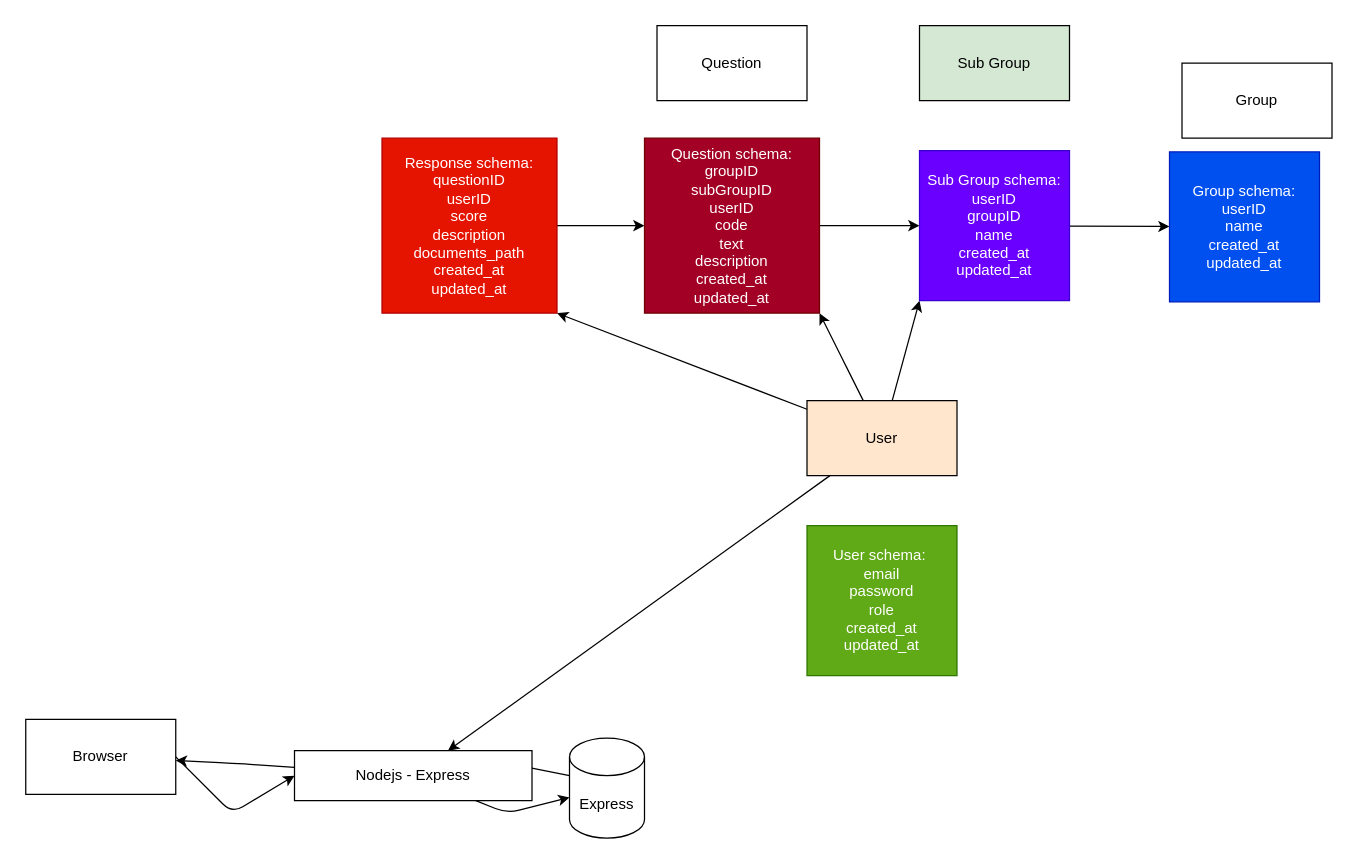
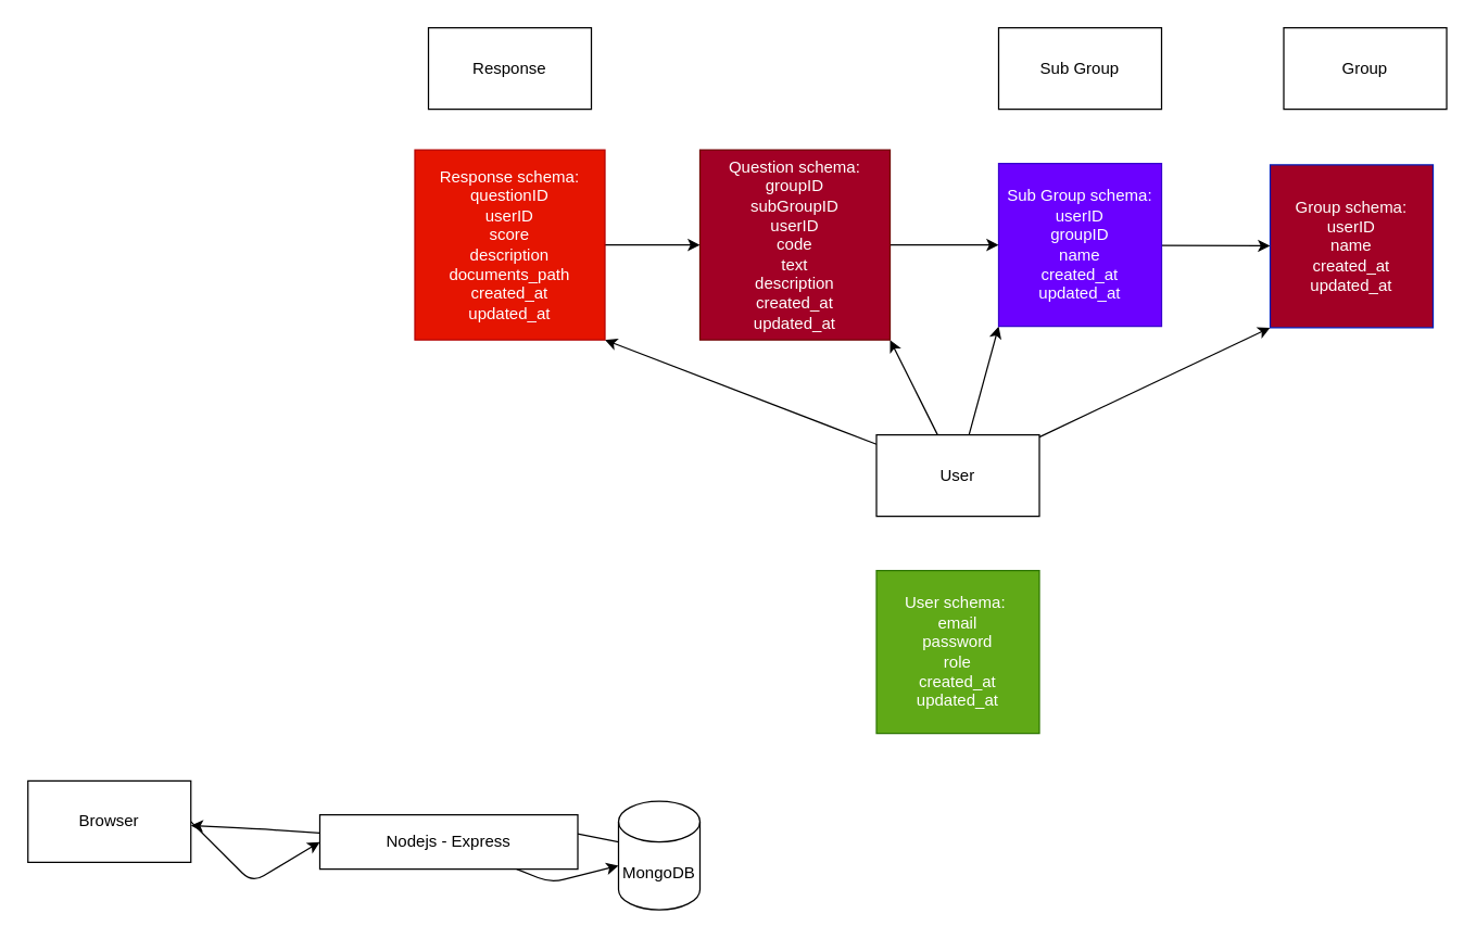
  <mxCell id="0" />
  <mxCell id="1" parent="0" />
  <mxCell id="2" style="edgeStyle=none;html=1;entryX=1;entryY=0.25;entryDx=0;entryDy=0;" parent="1" target="6" edge="1"><mxGeometry relative="1" as="geometry"><mxPoint x="455" y="620" as="sourcePoint" /><Array as="points"><mxPoint x="405" y="610" /></Array></mxGeometry></mxCell>
- <mxCell id="3" value="Express" style="shape=cylinder3;whiteSpace=wrap;html=1;boundedLbl=1;backgroundOutline=1;size=15;" parent="1" vertex="1"><mxGeometry x="455" y="590" width="60" height="80" as="geometry" /></mxCell>
+ <mxCell id="3" value="MongoDB" style="shape=cylinder3;whiteSpace=wrap;html=1;boundedLbl=1;backgroundOutline=1;size=15;" parent="1" vertex="1"><mxGeometry x="455" y="590" width="60" height="80" as="geometry" /></mxCell>
  <mxCell id="4" style="edgeStyle=none;html=1;" parent="1" source="6" target="3" edge="1"><mxGeometry relative="1" as="geometry"><Array as="points"><mxPoint x="405" y="650" /></Array></mxGeometry></mxCell>
  <mxCell id="5" style="edgeStyle=none;html=1;" parent="1" source="6" target="8" edge="1"><mxGeometry relative="1" as="geometry"><Array as="points"><mxPoint x="185" y="610" /></Array></mxGeometry></mxCell>
  <mxCell id="6" value="Nodejs - Express" style="rounded=0;whiteSpace=wrap;html=1;" parent="1" vertex="1"><mxGeometry x="235" y="600" width="190" height="40" as="geometry" /></mxCell>
  <mxCell id="7" style="edgeStyle=none;html=1;exitX=1;exitY=0.5;exitDx=0;exitDy=0;entryX=0;entryY=0.5;entryDx=0;entryDy=0;" parent="1" source="8" target="6" edge="1"><mxGeometry relative="1" as="geometry"><Array as="points"><mxPoint x="185" y="650" /></Array></mxGeometry></mxCell>
  <mxCell id="8" value="Browser" style="rounded=0;whiteSpace=wrap;html=1;" parent="1" vertex="1"><mxGeometry x="20" y="575" width="120" height="60" as="geometry" /></mxCell>
- <mxCell id="9" value="Group" style="rounded=0;whiteSpace=wrap;html=1;" parent="1" vertex="1"><mxGeometry x="945" y="50" width="120" height="60" as="geometry" /></mxCell>
- <mxCell id="10" value="Sub Group" style="rounded=0;whiteSpace=wrap;html=1;fillColor=#d5e8d4;" parent="1" vertex="1"><mxGeometry x="735" y="20" width="120" height="60" as="geometry" /></mxCell>
- <mxCell id="11" value="Question" style="rounded=0;whiteSpace=wrap;html=1;" parent="1" vertex="1"><mxGeometry x="525" y="20" width="120" height="60" as="geometry" /></mxCell>
- <mxCell id="13" style="edgeStyle=none;html=1;" parent="1" source="17" target="6" edge="1"><mxGeometry relative="1" as="geometry" /></mxCell>
+ <mxCell id="9" value="Group" style="rounded=0;whiteSpace=wrap;html=1;" parent="1" vertex="1"><mxGeometry x="945" y="20" width="120" height="60" as="geometry" /></mxCell>
+ <mxCell id="10" value="Sub Group" style="rounded=0;whiteSpace=wrap;html=1;" parent="1" vertex="1"><mxGeometry x="735" y="20" width="120" height="60" as="geometry" /></mxCell>
+ <mxCell id="12" value="Response" style="rounded=0;whiteSpace=wrap;html=1;" parent="1" vertex="1"><mxGeometry x="315" y="20" width="120" height="60" as="geometry" /></mxCell>
+ <mxCell id="13" style="edgeStyle=none;html=1;entryX=0;entryY=1;entryDx=0;entryDy=0;" parent="1" source="17" target="19" edge="1"><mxGeometry relative="1" as="geometry" /></mxCell>
  <mxCell id="14" style="edgeStyle=none;html=1;entryX=0;entryY=1;entryDx=0;entryDy=0;" parent="1" source="17" target="21" edge="1"><mxGeometry relative="1" as="geometry" /></mxCell>
  <mxCell id="15" style="edgeStyle=none;html=1;entryX=1;entryY=1;entryDx=0;entryDy=0;" parent="1" source="17" target="23" edge="1"><mxGeometry relative="1" as="geometry" /></mxCell>
  <mxCell id="16" style="edgeStyle=none;html=1;entryX=1;entryY=1;entryDx=0;entryDy=0;" parent="1" source="17" target="25" edge="1"><mxGeometry relative="1" as="geometry" /></mxCell>
- <mxCell id="17" value="User" style="rounded=0;whiteSpace=wrap;html=1;fillColor=#ffe6cc;" parent="1" vertex="1"><mxGeometry x="645" y="320" width="120" height="60" as="geometry" /></mxCell>
+ <mxCell id="17" value="User" style="rounded=0;whiteSpace=wrap;html=1;" parent="1" vertex="1"><mxGeometry x="645" y="320" width="120" height="60" as="geometry" /></mxCell>
  <mxCell id="18" value="User schema:&amp;nbsp;&lt;br&gt;email&lt;br&gt;password&lt;br&gt;role&lt;br&gt;created_at&lt;br&gt;updated_at" style="whiteSpace=wrap;html=1;aspect=fixed;fillColor=#60a917;fontColor=#ffffff;strokeColor=#2D7600;" parent="1" vertex="1"><mxGeometry x="645" y="420" width="120" height="120" as="geometry" /></mxCell>
- <mxCell id="19" value="Group schema:&lt;br&gt;userID&lt;br&gt;name&lt;br&gt;created_at&lt;br&gt;updated_at" style="whiteSpace=wrap;html=1;aspect=fixed;fillColor=#0050ef;fontColor=#ffffff;strokeColor=#001DBC;" parent="1" vertex="1"><mxGeometry x="935" y="121" width="120" height="120" as="geometry" /></mxCell>
+ <mxCell id="19" value="Group schema:&lt;br&gt;userID&lt;br&gt;name&lt;br&gt;created_at&lt;br&gt;updated_at" style="whiteSpace=wrap;html=1;aspect=fixed;fillColor=#a20025;fontColor=#ffffff;strokeColor=#001DBC;" parent="1" vertex="1"><mxGeometry x="935" y="121" width="120" height="120" as="geometry" /></mxCell>
  <mxCell id="20" style="edgeStyle=none;html=1;" parent="1" source="21" target="19" edge="1"><mxGeometry relative="1" as="geometry" /></mxCell>
  <mxCell id="21" value="Sub Group schema:&lt;br&gt;userID&lt;br&gt;groupID&lt;br&gt;name&lt;br&gt;created_at&lt;br&gt;updated_at" style="whiteSpace=wrap;html=1;aspect=fixed;fillColor=#6a00ff;fontColor=#ffffff;strokeColor=#3700CC;" parent="1" vertex="1"><mxGeometry x="735" y="120" width="120" height="120" as="geometry" /></mxCell>
  <mxCell id="22" style="edgeStyle=none;html=1;exitX=1;exitY=0.5;exitDx=0;exitDy=0;entryX=0;entryY=0.5;entryDx=0;entryDy=0;" parent="1" source="23" target="21" edge="1"><mxGeometry relative="1" as="geometry" /></mxCell>
  <mxCell id="23" value="Question schema:&lt;br&gt;groupID&lt;br&gt;subGroupID&lt;br&gt;userID&lt;br&gt;code&lt;br&gt;text&lt;br&gt;description&lt;br&gt;created_at&lt;br&gt;updated_at" style="whiteSpace=wrap;html=1;aspect=fixed;fillColor=#a20025;fontColor=#ffffff;strokeColor=#6F0000;" parent="1" vertex="1"><mxGeometry x="515" y="110" width="140" height="140" as="geometry" /></mxCell>
  <mxCell id="24" style="edgeStyle=none;html=1;" parent="1" source="25" target="23" edge="1"><mxGeometry relative="1" as="geometry" /></mxCell>
  <mxCell id="25" value="Response schema:&lt;br&gt;questionID&lt;br&gt;userID&lt;br&gt;score&lt;br&gt;description&lt;br&gt;documents_path&lt;br&gt;created_at&lt;br&gt;updated_at" style="whiteSpace=wrap;html=1;aspect=fixed;fillColor=#e51400;fontColor=#ffffff;strokeColor=#B20000;" parent="1" vertex="1"><mxGeometry x="305" y="110" width="140" height="140" as="geometry" /></mxCell>
